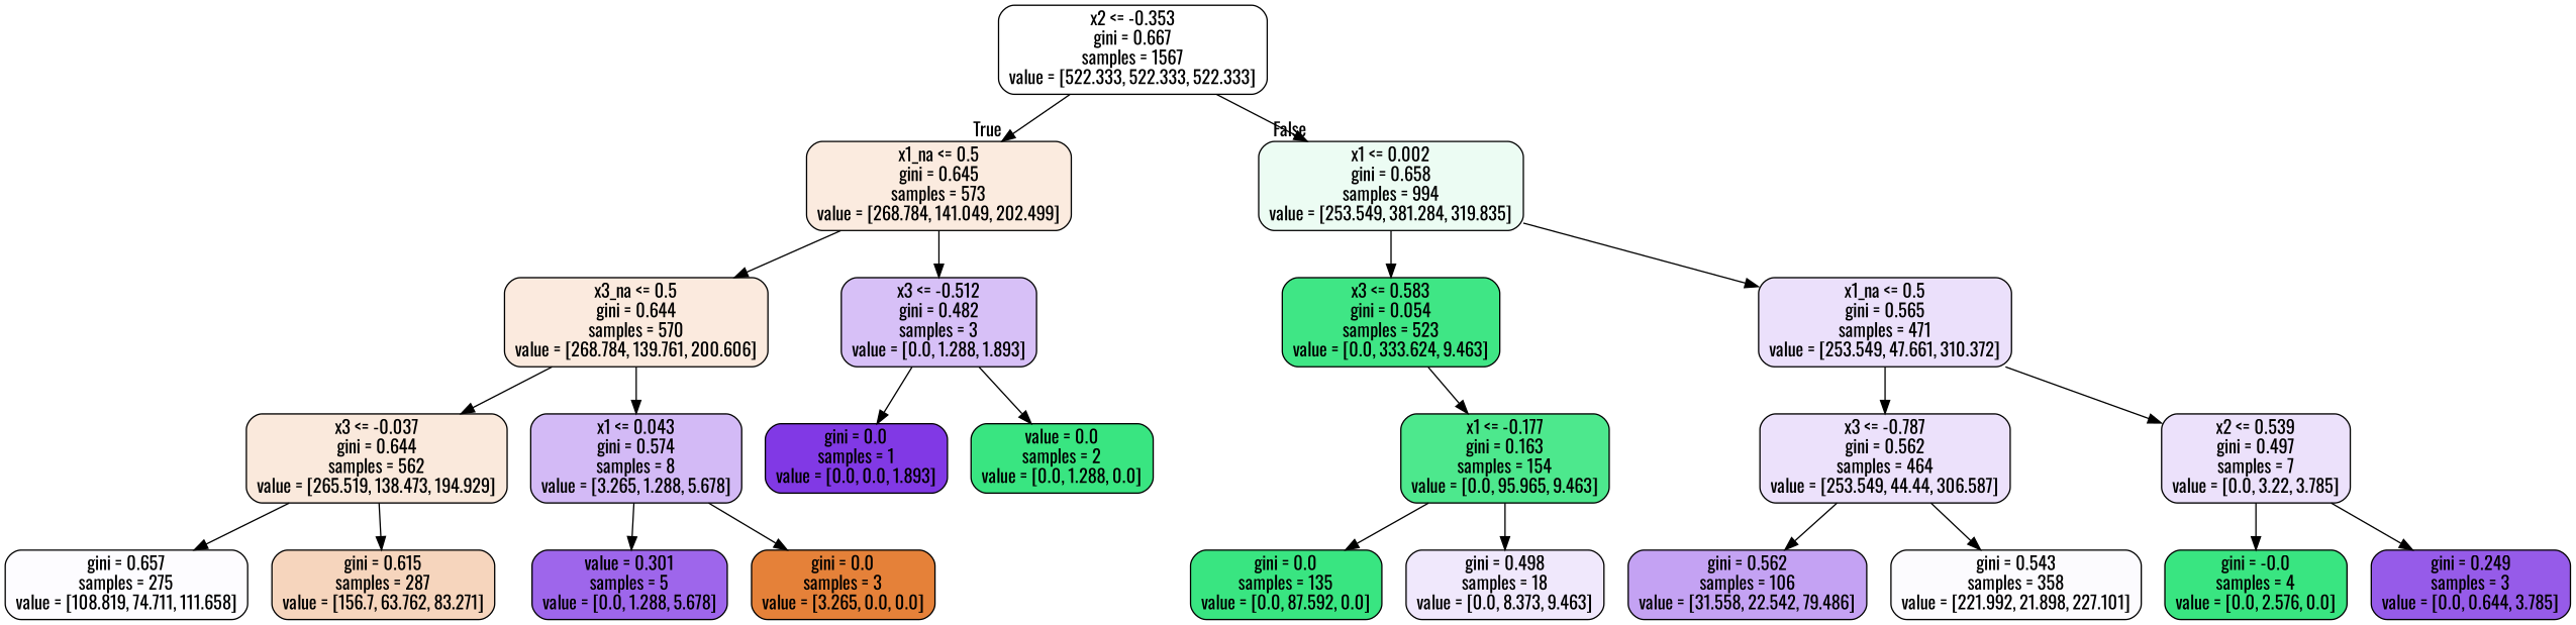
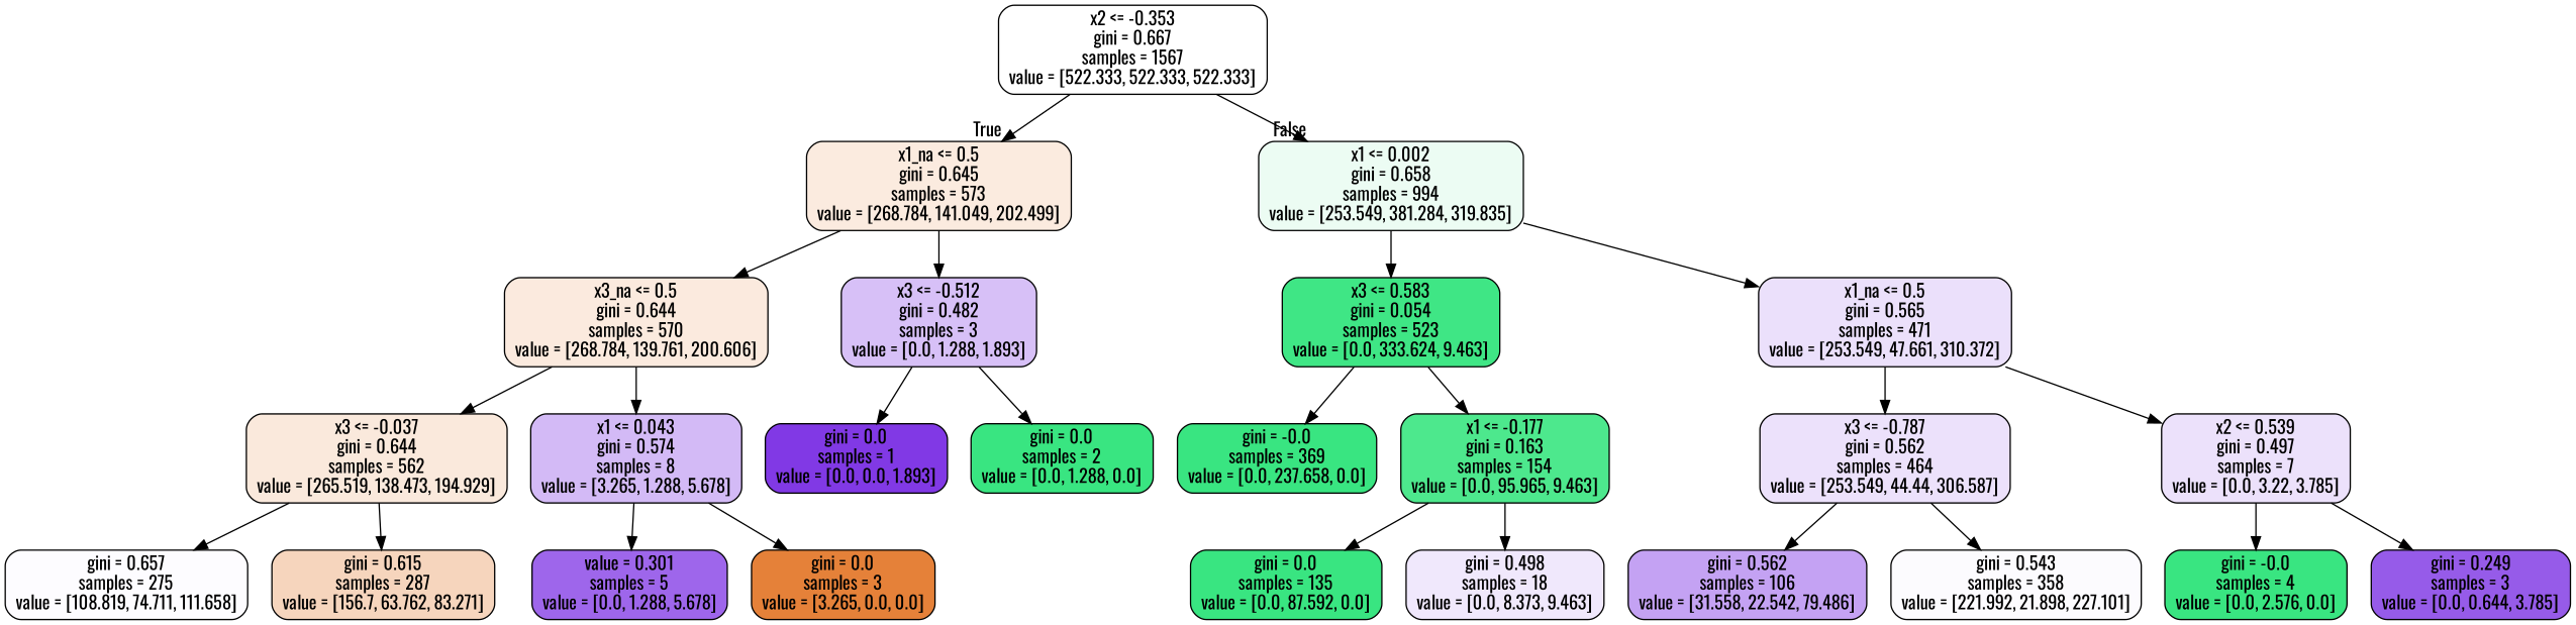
  digraph {
    fontname=Oswald
    node [color=black fillcolor="#39e581" fontname=Oswald shape=box style="filled, rounded"]
    edge [fontname=Oswald]
    n1 [fillcolor="#ffffff" label="x2 <= -0.353\ngini = 0.667\nsamples = 1567\nvalue = [522.333, 522.333, 522.333]"]
    n2 [fillcolor="#fbebdf" label="x1_na <= 0.5\ngini = 0.645\nsamples = 573\nvalue = [268.784, 141.049, 202.499]"]
    n3 [fillcolor="#ecfcf3" label="x1 <= 0.002\ngini = 0.658\nsamples = 994\nvalue = [253.549, 381.284, 319.835]"]
    n4 [fillcolor="#fbeade" label="x3_na <= 0.5\ngini = 0.644\nsamples = 570\nvalue = [268.784, 139.761, 200.606]"]
    n5 [fillcolor="#d7c0f7" label="x3 <= -0.512\ngini = 0.482\nsamples = 3\nvalue = [0.0, 1.288, 1.893]"]
    n6 [fillcolor="#3fe685" label="x3 <= 0.583\ngini = 0.054\nsamples = 523\nvalue = [0.0, 333.624, 9.463]"]
    n7 [fillcolor="#ebe0fb" label="x1_na <= 0.5\ngini = 0.565\nsamples = 471\nvalue = [253.549, 47.661, 310.372]"]
    n8 [fillcolor="#fae9dc" label="x3 <= -0.037\ngini = 0.644\nsamples = 562\nvalue = [265.519, 138.473, 194.929]"]
    n9 [fillcolor="#d3baf6" label="x1 <= 0.043\ngini = 0.574\nsamples = 8\nvalue = [3.265, 1.288, 5.678]"]
    n10 [fillcolor="#8139e5" label="gini = 0.0\nsamples = 1\nvalue = [0.0, 0.0, 1.893]"]
-   n11 [label="value = 0.0\nsamples = 2\nvalue = [0.0, 1.288, 0.0]"]
+   n11 [label="gini = 0.0\nsamples = 2\nvalue = [0.0, 1.288, 0.0]"]
    n12 [fillcolor="#fdfcff" label="gini = 0.657\nsamples = 275\nvalue = [108.819, 74.711, 111.658]"]
    n13 [fillcolor="#f6d5bd" label="gini = 0.615\nsamples = 287\nvalue = [156.7, 63.762, 83.271]"]
    n14 [fillcolor="#9e66eb" label="value = 0.301\nsamples = 5\nvalue = [0.0, 1.288, 5.678]"]
    n15 [fillcolor="#e58139" label="gini = 0.0\nsamples = 3\nvalue = [3.265, 0.0, 0.0]"]
+   n16 [label="gini = -0.0\nsamples = 369\nvalue = [0.0, 237.658, 0.0]"]
    n17 [fillcolor="#4de88d" label="x1 <= -0.177\ngini = 0.163\nsamples = 154\nvalue = [0.0, 95.965, 9.463]"]
    n18 [fillcolor="#ece1fb" label="x3 <= -0.787\ngini = 0.562\nsamples = 464\nvalue = [253.549, 44.44, 306.587]"]
    n19 [fillcolor="#ece1fb" label="x2 <= 0.539\ngini = 0.497\nsamples = 7\nvalue = [0.0, 3.22, 3.785]"]
    n20 [label="gini = 0.0\nsamples = 135\nvalue = [0.0, 87.592, 0.0]"]
    n21 [fillcolor="#f0e8fc" label="gini = 0.498\nsamples = 18\nvalue = [0.0, 8.373, 9.463]"]
    n22 [fillcolor="#c4a2f3" label="gini = 0.562\nsamples = 106\nvalue = [31.558, 22.542, 79.486]"]
    n23 [fillcolor="#fcfbfe" label="gini = 0.543\nsamples = 358\nvalue = [221.992, 21.898, 227.101]"]
    n24 [label="gini = -0.0\nsamples = 4\nvalue = [0.0, 2.576, 0.0]"]
    n25 [fillcolor="#965be9" label="gini = 0.249\nsamples = 3\nvalue = [0.0, 0.644, 3.785]"]
    n1 -> n2 [headlabel=True labelangle=45 labeldistance=2.5]
    n1 -> n3 [headlabel=False labelangle=-45 labeldistance=2.5]
    n2 -> n4
    n2 -> n5
    n3 -> n6
    n3 -> n7
    n4 -> n8
    n4 -> n9
    n5 -> n10
    n5 -> n11
+   n6 -> n16
    n6 -> n17
    n7 -> n18
    n7 -> n19
    n8 -> n12
    n8 -> n13
    n9 -> n14
    n9 -> n15
    n17 -> n20
    n17 -> n21
    n18 -> n22
    n18 -> n23
    n19 -> n24
    n19 -> n25
  }
